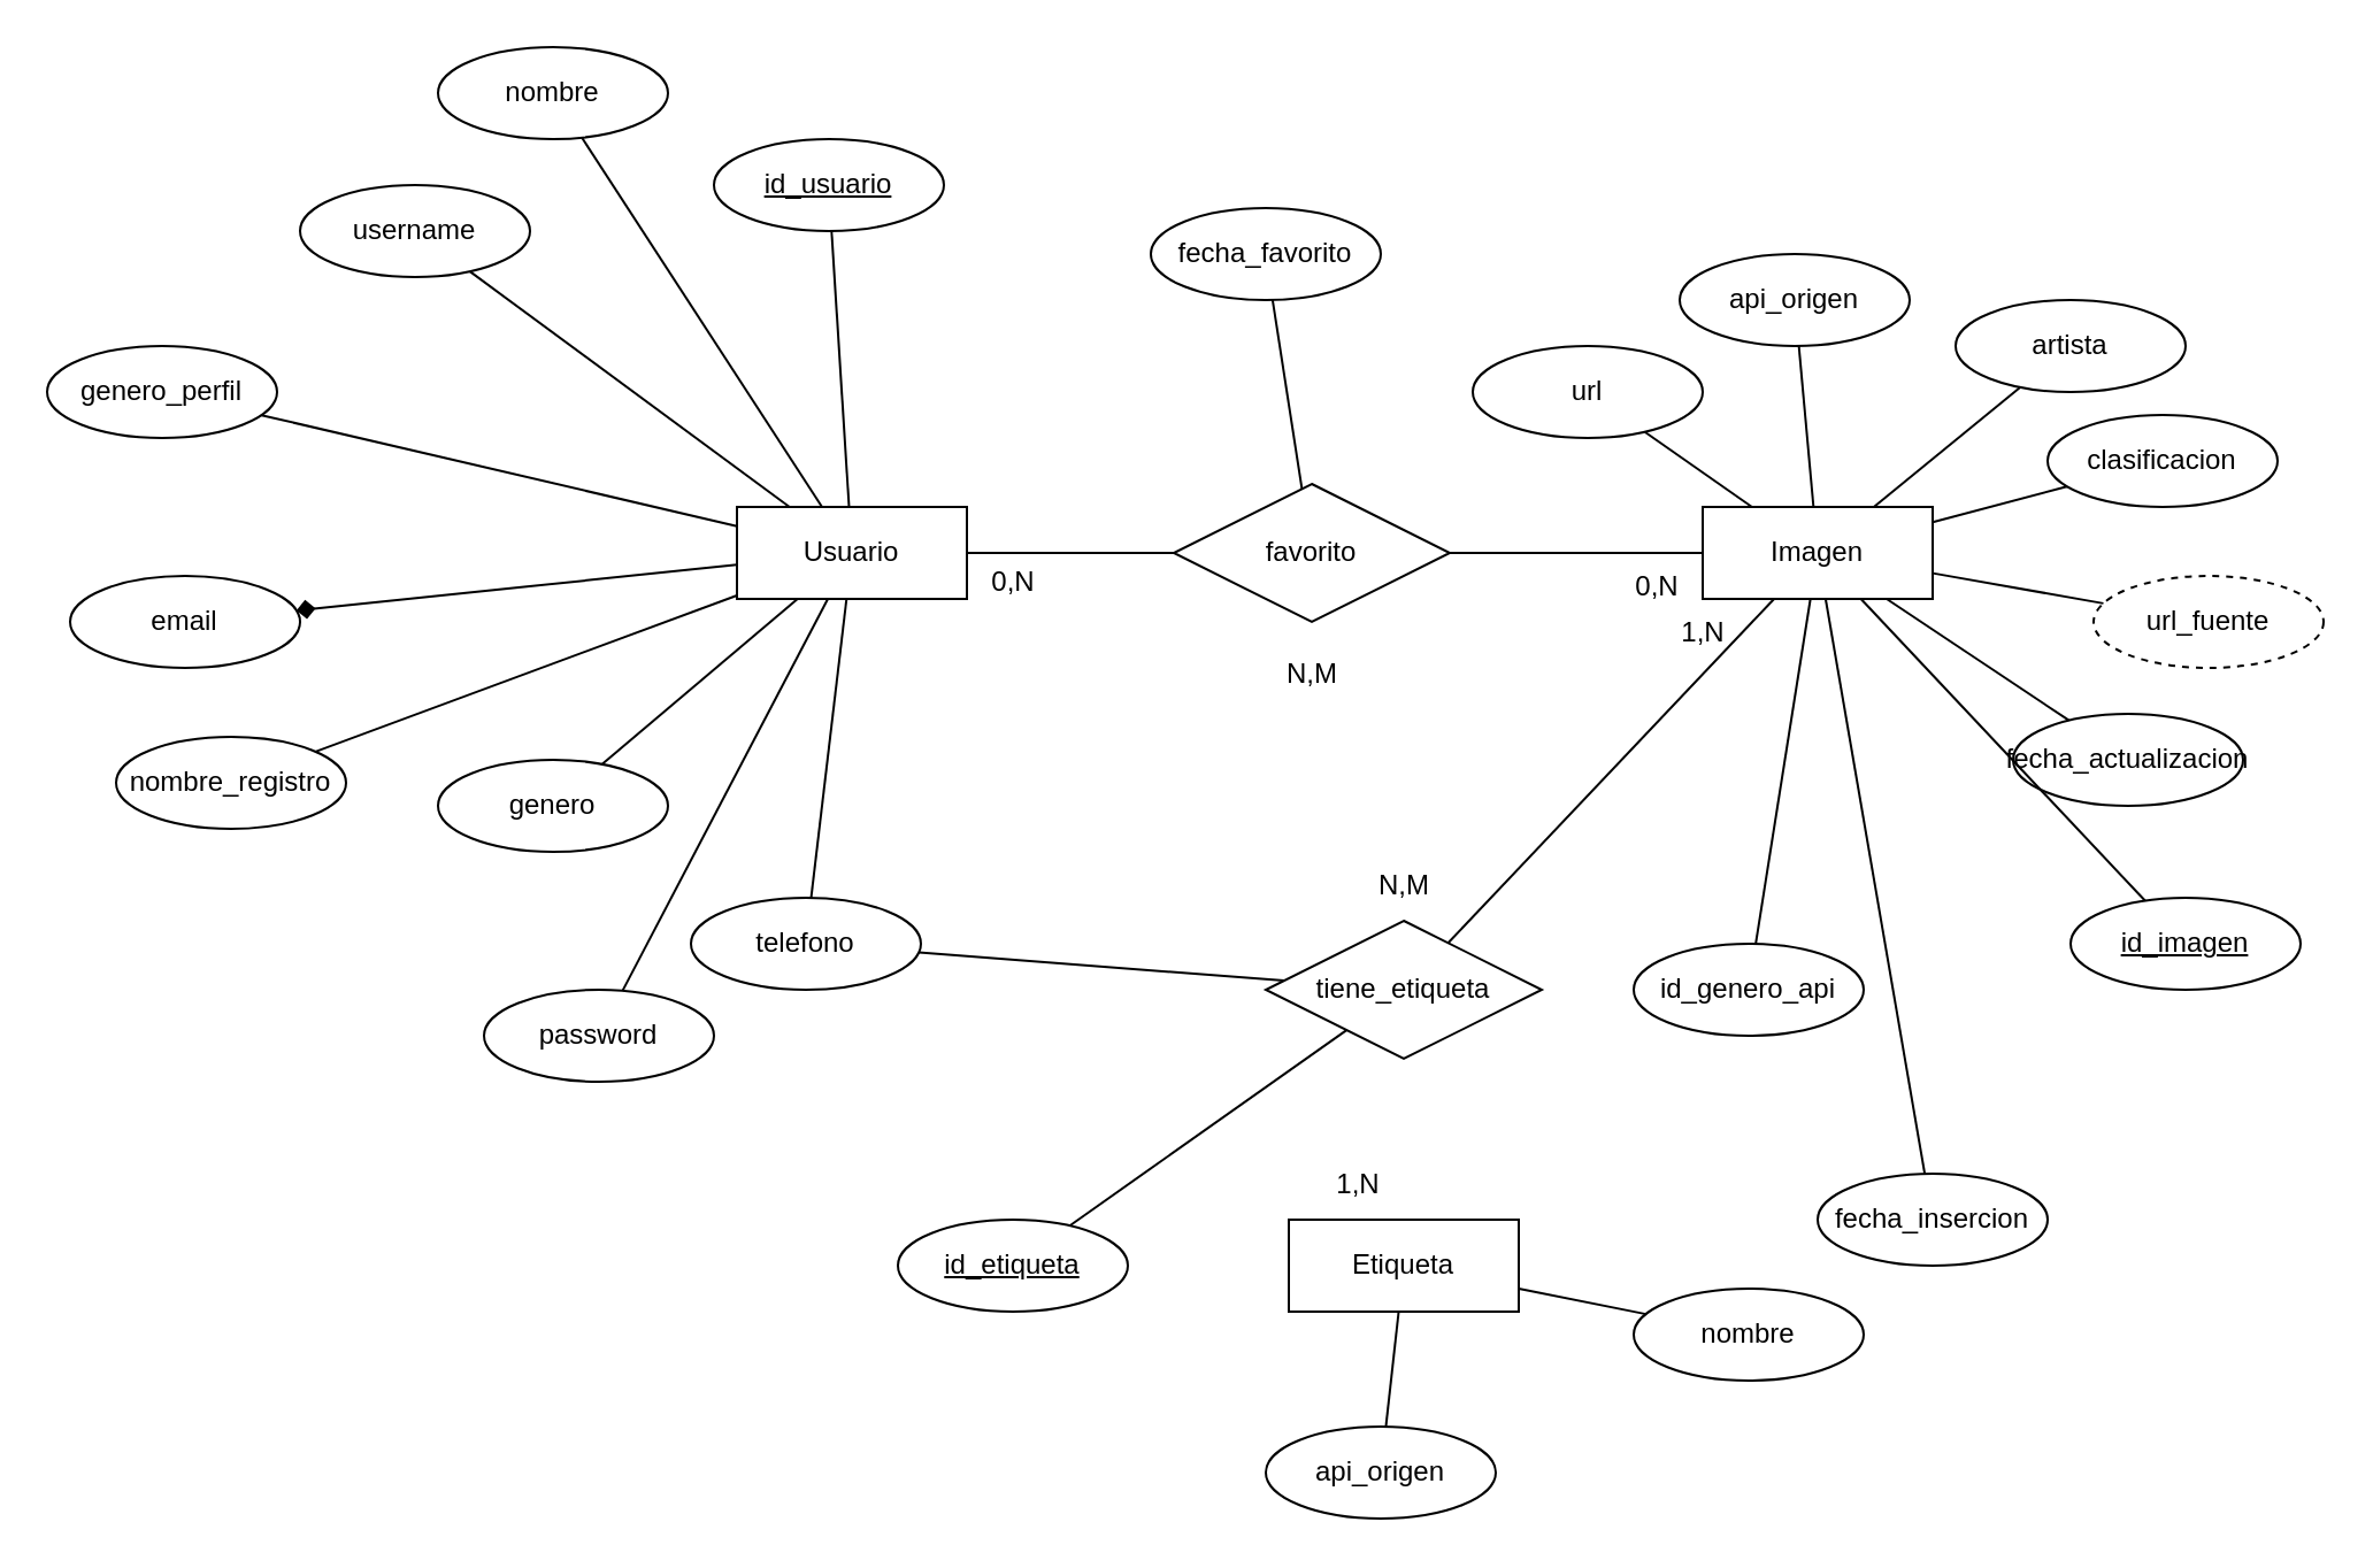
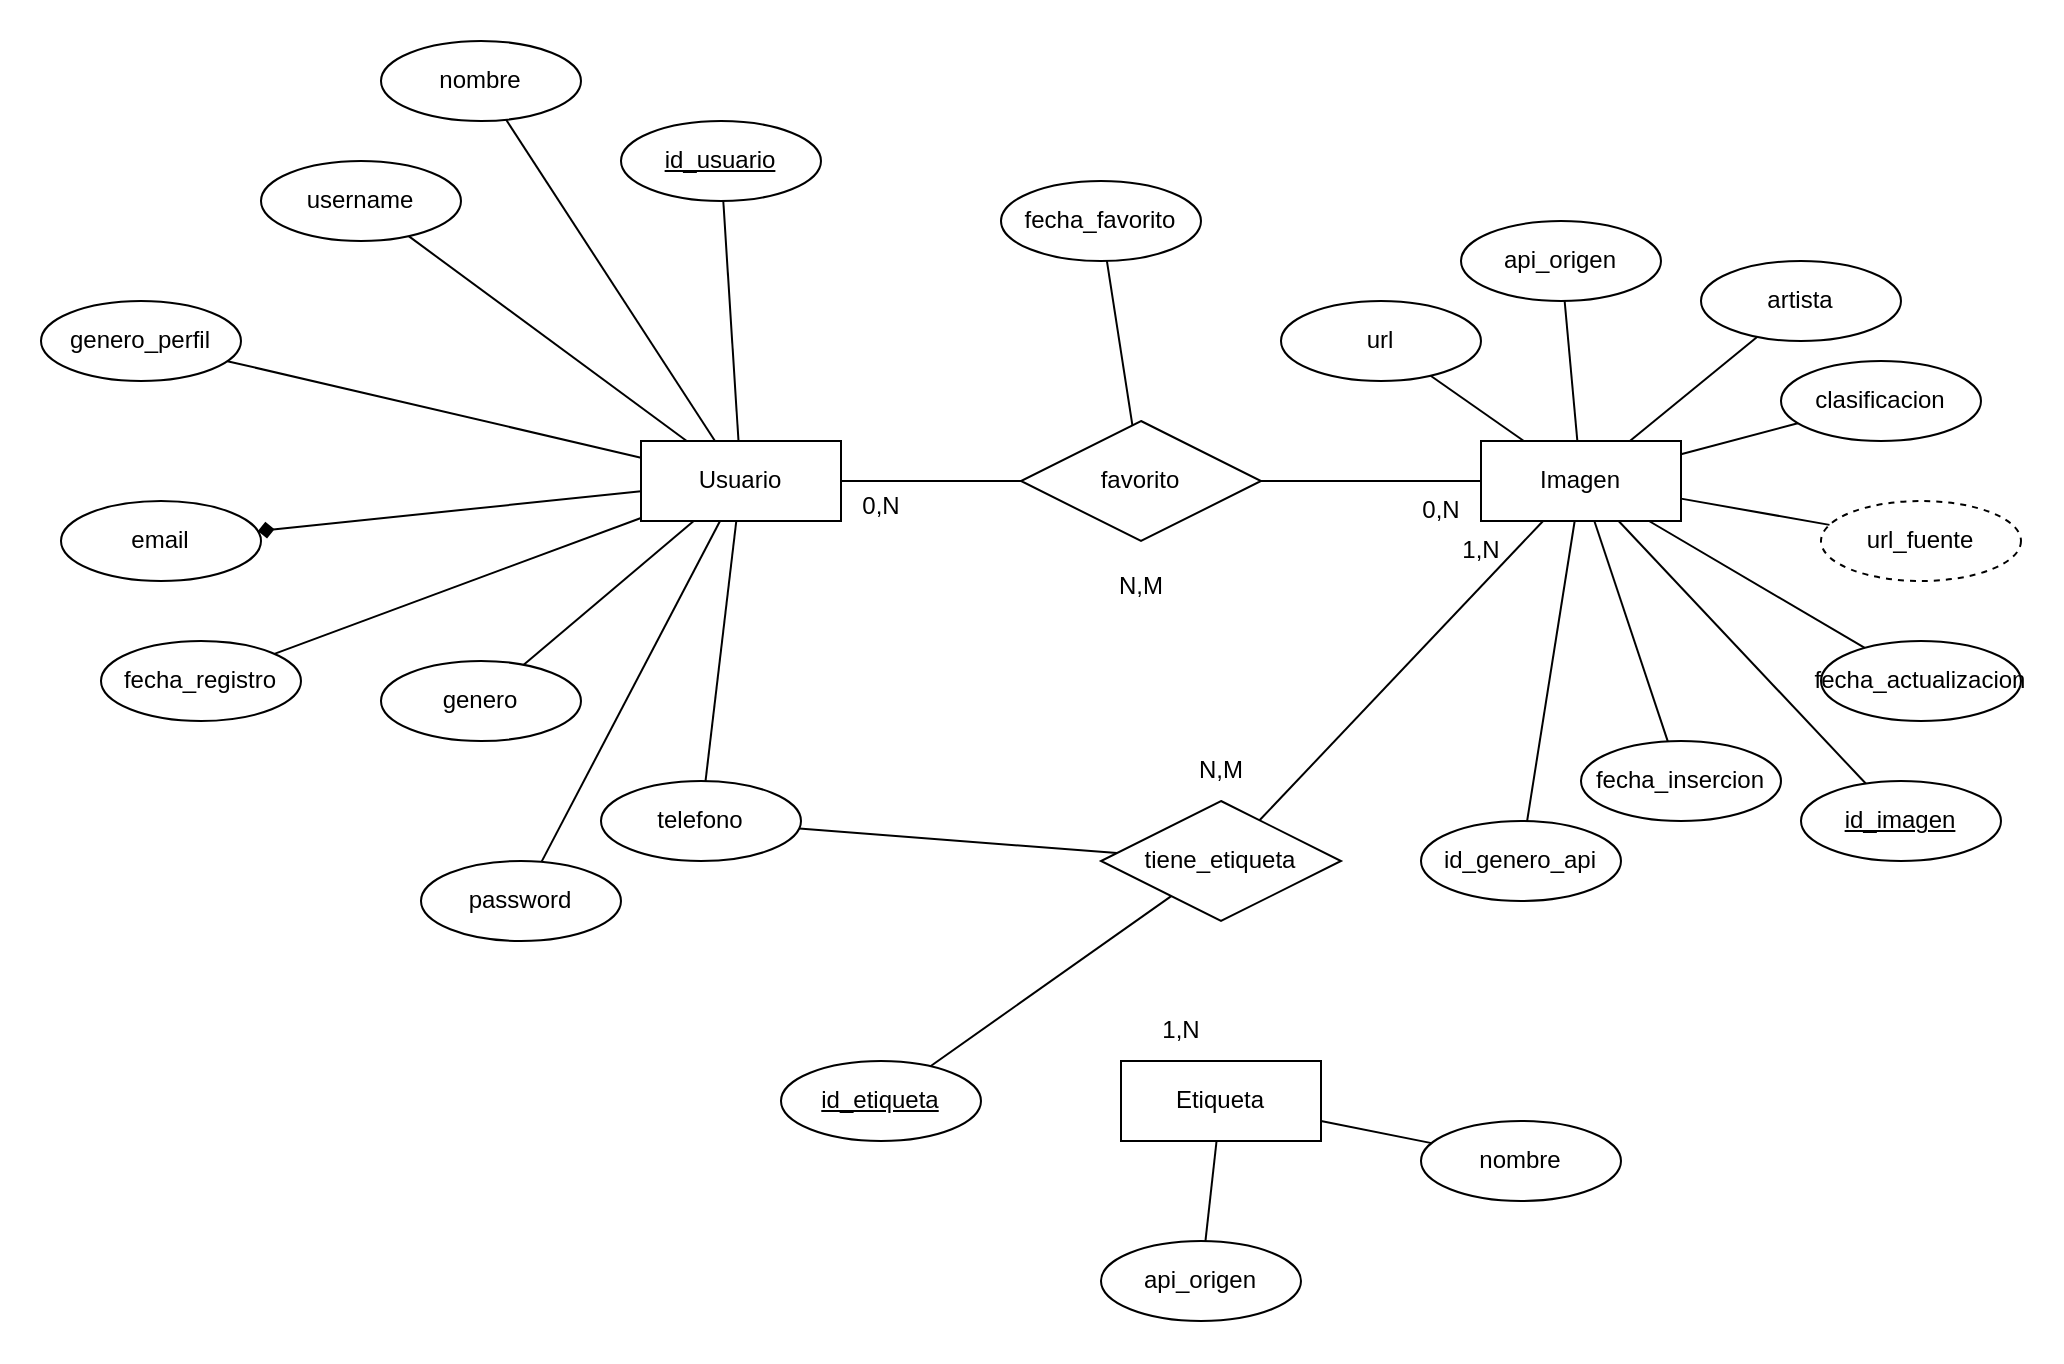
  <mxCell id="0" />
  <mxCell id="1" parent="0" />
  <mxCell id="2" value="Imagen" style="whiteSpace=wrap;html=1;align=center;" vertex="1" parent="1"><mxGeometry x="740" y="220" width="100" height="40" as="geometry" /></mxCell>
  <mxCell id="3" value="Usuario" style="whiteSpace=wrap;html=1;align=center;" vertex="1" parent="1"><mxGeometry x="320" y="220" width="100" height="40" as="geometry" /></mxCell>
  <mxCell id="4" value="Etiqueta" style="whiteSpace=wrap;html=1;align=center;" vertex="1" parent="1"><mxGeometry x="560" y="530" width="100" height="40" as="geometry" /></mxCell>
  <mxCell id="5" value="url" style="ellipse;whiteSpace=wrap;html=1;align=center;" vertex="1" parent="1"><mxGeometry x="640" y="150" width="100" height="40" as="geometry" /></mxCell>
  <mxCell id="6" value="id_imagen" style="ellipse;whiteSpace=wrap;html=1;align=center;fontStyle=4;" vertex="1" parent="1"><mxGeometry x="900" y="390" width="100" height="40" as="geometry" /></mxCell>
  <mxCell id="7" value="artista" style="ellipse;whiteSpace=wrap;html=1;align=center;" vertex="1" parent="1"><mxGeometry x="850" width="100" height="40" as="geometry" y="130" /></mxCell>
  <mxCell id="8" value="clasificacion" style="ellipse;whiteSpace=wrap;html=1;align=center;" vertex="1" parent="1"><mxGeometry x="890" y="180" width="100" height="40" as="geometry" /></mxCell>
  <mxCell id="9" value="url_fuente" style="ellipse;whiteSpace=wrap;html=1;align=center;dashed=1;" vertex="1" parent="1"><mxGeometry x="910" y="250" width="100" height="40" as="geometry" /></mxCell>
- <mxCell id="10" value="fecha_insercion" style="ellipse;whiteSpace=wrap;html=1;align=center;" vertex="1" parent="1"><mxGeometry x="790" y="510" width="100" height="40" as="geometry" /></mxCell>
- <mxCell id="11" value="fecha_actualizacion" style="ellipse;whiteSpace=wrap;html=1;align=center;" vertex="1" parent="1"><mxGeometry x="875" y="310" width="100" height="40" as="geometry" /></mxCell>
+ <mxCell id="10" value="fecha_insercion" style="ellipse;whiteSpace=wrap;html=1;align=center;" vertex="1" parent="1"><mxGeometry x="790" y="370" width="100" height="40" as="geometry" /></mxCell>
+ <mxCell id="11" value="fecha_actualizacion" style="ellipse;whiteSpace=wrap;html=1;align=center;" vertex="1" parent="1"><mxGeometry x="910" y="320" width="100" height="40" as="geometry" /></mxCell>
  <mxCell id="12" value="api_origen" style="ellipse;whiteSpace=wrap;html=1;align=center;" vertex="1" parent="1"><mxGeometry x="730" y="110" width="100" height="40" as="geometry" /></mxCell>
  <mxCell id="13" value="" style="endArrow=none;html=1;rounded=0;" edge="1" parent="1" source="2" target="12"><mxGeometry relative="1" as="geometry"><mxPoint x="290" y="550" as="sourcePoint" /><mxPoint x="450" y="550" as="targetPoint" /></mxGeometry></mxCell>
  <mxCell id="14" value="" style="endArrow=none;html=1;rounded=0;" edge="1" parent="1" source="2" target="5"><mxGeometry relative="1" as="geometry"><mxPoint x="300" y="560" as="sourcePoint" /><mxPoint x="460" y="560" as="targetPoint" /></mxGeometry></mxCell>
  <mxCell id="15" value="" style="endArrow=none;html=1;rounded=0;" edge="1" parent="1" source="2" target="7"><mxGeometry relative="1" as="geometry"><mxPoint x="310" y="570" as="sourcePoint" /><mxPoint x="470" y="570" as="targetPoint" /></mxGeometry></mxCell>
  <mxCell id="16" value="" style="endArrow=none;html=1;rounded=0;" edge="1" parent="1" source="2" target="8"><mxGeometry relative="1" as="geometry"><mxPoint x="320" y="580" as="sourcePoint" /><mxPoint x="480" y="580" as="targetPoint" /></mxGeometry></mxCell>
  <mxCell id="17" value="" style="endArrow=none;html=1;rounded=0;" edge="1" parent="1" source="2" target="9"><mxGeometry relative="1" as="geometry"><mxPoint x="330" y="590" as="sourcePoint" /><mxPoint x="490" y="590" as="targetPoint" /></mxGeometry></mxCell>
  <mxCell id="18" value="" style="endArrow=none;html=1;rounded=0;" edge="1" parent="1" source="2" target="6"><mxGeometry relative="1" as="geometry"><mxPoint x="340" y="600" as="sourcePoint" /><mxPoint x="500" y="600" as="targetPoint" /></mxGeometry></mxCell>
  <mxCell id="19" value="" style="endArrow=none;html=1;rounded=0;" edge="1" parent="1" source="2" target="11"><mxGeometry relative="1" as="geometry"><mxPoint x="350" y="610" as="sourcePoint" /><mxPoint x="510" y="610" as="targetPoint" /></mxGeometry></mxCell>
  <mxCell id="20" value="" style="endArrow=none;html=1;rounded=0;" edge="1" parent="1" source="2" target="10"><mxGeometry relative="1" as="geometry"><mxPoint x="360" y="620" as="sourcePoint" /><mxPoint x="520" y="620" as="targetPoint" /></mxGeometry></mxCell>
  <mxCell id="21" value="id_genero_api" style="ellipse;whiteSpace=wrap;html=1;align=center;" vertex="1" parent="1"><mxGeometry x="710" y="410" width="100" height="40" as="geometry" /></mxCell>
  <mxCell id="22" value="" style="endArrow=none;html=1;rounded=0;" edge="1" parent="1" source="21" target="2"><mxGeometry relative="1" as="geometry"><mxPoint x="540" y="540" as="sourcePoint" /><mxPoint x="700" y="540" as="targetPoint" /></mxGeometry></mxCell>
  <mxCell id="23" value="nombre" style="ellipse;whiteSpace=wrap;html=1;align=center;" vertex="1" parent="1"><mxGeometry x="710" y="560" width="100" height="40" as="geometry" /></mxCell>
  <mxCell id="24" value="id_etiqueta" style="ellipse;whiteSpace=wrap;html=1;align=center;fontStyle=4;" vertex="1" parent="1"><mxGeometry x="390" y="530" width="100" height="40" as="geometry" /></mxCell>
  <mxCell id="25" value="api_origen" style="ellipse;whiteSpace=wrap;html=1;align=center;" vertex="1" parent="1"><mxGeometry x="550" y="620" width="100" height="40" as="geometry" /></mxCell>
  <mxCell id="26" value="" style="endArrow=none;html=1;rounded=0;" edge="1" parent="1" source="24" target="45"><mxGeometry relative="1" as="geometry"><mxPoint x="290" y="550" as="sourcePoint" /><mxPoint x="450" y="550" as="targetPoint" /></mxGeometry></mxCell>
  <mxCell id="27" value="" style="endArrow=none;html=1;rounded=0;" edge="1" parent="1" source="4" target="23"><mxGeometry relative="1" as="geometry"><mxPoint x="300" y="560" as="sourcePoint" /><mxPoint x="460" y="560" as="targetPoint" /></mxGeometry></mxCell>
  <mxCell id="28" value="" style="endArrow=none;html=1;rounded=0;" edge="1" parent="1" source="4" target="25"><mxGeometry relative="1" as="geometry"><mxPoint x="310" y="570" as="sourcePoint" /><mxPoint x="470" y="570" as="targetPoint" /></mxGeometry></mxCell>
  <mxCell id="29" value="id_usuario" style="ellipse;whiteSpace=wrap;html=1;align=center;fontStyle=4;" vertex="1" parent="1"><mxGeometry x="310" y="60" width="100" height="40" as="geometry" /></mxCell>
  <mxCell id="30" value="username" style="ellipse;whiteSpace=wrap;html=1;align=center;" vertex="1" parent="1"><mxGeometry x="130" y="80" width="100" height="40" as="geometry" /></mxCell>
  <mxCell id="31" value="email" style="ellipse;whiteSpace=wrap;html=1;align=center;" vertex="1" parent="1"><mxGeometry x="30" y="250" width="100" height="40" as="geometry" /></mxCell>
  <mxCell id="32" value="password" style="ellipse;whiteSpace=wrap;html=1;align=center;" vertex="1" parent="1"><mxGeometry y="430" width="100" height="40" as="geometry" x="210" /></mxCell>
  <mxCell id="33" value="telefono" style="ellipse;whiteSpace=wrap;html=1;align=center;" vertex="1" parent="1"><mxGeometry x="300" y="390" width="100" height="40" as="geometry" /></mxCell>
  <mxCell id="34" value="genero" style="ellipse;whiteSpace=wrap;html=1;align=center;" vertex="1" parent="1"><mxGeometry x="190" y="330" width="100" height="40" as="geometry" /></mxCell>
- <mxCell id="35" value="nombre_registro" style="ellipse;whiteSpace=wrap;html=1;align=center;" vertex="1" parent="1"><mxGeometry x="50" y="320" width="100" height="40" as="geometry" /></mxCell>
+ <mxCell id="35" value="fecha_registro" style="ellipse;whiteSpace=wrap;html=1;align=center;" vertex="1" parent="1"><mxGeometry x="50" y="320" width="100" height="40" as="geometry" /></mxCell>
  <mxCell id="36" value="genero_perfil" style="ellipse;whiteSpace=wrap;html=1;align=center;" vertex="1" parent="1"><mxGeometry x="20" y="150" width="100" height="40" as="geometry" /></mxCell>
  <mxCell id="37" value="" style="endArrow=none;html=1;rounded=0;" edge="1" parent="1" source="3" target="32"><mxGeometry relative="1" as="geometry"><mxPoint x="240" y="660" as="sourcePoint" /><mxPoint x="400" y="660" as="targetPoint" /></mxGeometry></mxCell>
  <mxCell id="38" value="" style="endArrow=none;html=1;rounded=0;" edge="1" parent="1" source="3" target="34"><mxGeometry relative="1" as="geometry"><mxPoint x="250" y="670" as="sourcePoint" /><mxPoint x="410" y="670" as="targetPoint" /></mxGeometry></mxCell>
  <mxCell id="39" value="" style="endArrow=none;html=1;rounded=0;" edge="1" parent="1" source="33" target="3"><mxGeometry relative="1" as="geometry"><mxPoint x="260" y="680" as="sourcePoint" /><mxPoint x="420" y="680" as="targetPoint" /></mxGeometry></mxCell>
  <mxCell id="40" value="" style="endArrow=diamond;html=1;rounded=0;" edge="1" parent="1" source="3" target="31"><mxGeometry relative="1" as="geometry"><mxPoint x="110" y="700" as="sourcePoint" /><mxPoint x="270" y="700" as="targetPoint" /></mxGeometry></mxCell>
  <mxCell id="41" value="" style="endArrow=none;html=1;rounded=0;" edge="1" parent="1" source="3" target="30"><mxGeometry relative="1" as="geometry"><mxPoint x="120" y="710" as="sourcePoint" /><mxPoint x="280" y="710" as="targetPoint" /></mxGeometry></mxCell>
  <mxCell id="42" value="" style="endArrow=none;html=1;rounded=0;" edge="1" parent="1" source="3" target="35"><mxGeometry relative="1" as="geometry"><mxPoint x="290" y="710" as="sourcePoint" /><mxPoint x="450" y="710" as="targetPoint" /></mxGeometry></mxCell>
  <mxCell id="43" value="" style="endArrow=none;html=1;rounded=0;" edge="1" parent="1" source="3" target="36"><mxGeometry relative="1" as="geometry"><mxPoint x="140" y="730" as="sourcePoint" /><mxPoint x="300" y="730" as="targetPoint" /></mxGeometry></mxCell>
  <mxCell id="44" value="" style="endArrow=none;html=1;rounded=0;" edge="1" parent="1" source="29" target="3"><mxGeometry relative="1" as="geometry"><mxPoint x="361.143" y="99.995" as="sourcePoint" /><mxPoint x="310" y="740" as="targetPoint" /></mxGeometry></mxCell>
  <mxCell id="45" value="tiene_etiqueta" style="shape=rhombus;perimeter=rhombusPerimeter;whiteSpace=wrap;html=1;align=center;" vertex="1" parent="1"><mxGeometry x="550" y="400" width="120" height="60" as="geometry" /></mxCell>
  <mxCell id="46" value="" style="endArrow=none;html=1;rounded=0;" edge="1" parent="1" source="45" target="2"><mxGeometry relative="1" as="geometry"><mxPoint x="540" y="440" as="sourcePoint" /><mxPoint x="700" y="440" as="targetPoint" /></mxGeometry></mxCell>
  <mxCell id="47" value="" style="endArrow=none;html=1;rounded=0;" edge="1" parent="1" source="45" target="33"><mxGeometry relative="1" as="geometry"><mxPoint x="540" y="440" as="sourcePoint" /><mxPoint x="700" y="440" as="targetPoint" /></mxGeometry></mxCell>
  <mxCell id="48" value="favorito" style="shape=rhombus;perimeter=rhombusPerimeter;whiteSpace=wrap;html=1;align=center;" vertex="1" parent="1"><mxGeometry x="510" y="210" width="120" height="60" as="geometry" /></mxCell>
  <mxCell id="49" value="" style="endArrow=none;html=1;rounded=0;" edge="1" parent="1" source="3" target="48"><mxGeometry relative="1" as="geometry"><mxPoint x="540" y="440" as="sourcePoint" /><mxPoint x="700" y="440" as="targetPoint" /></mxGeometry></mxCell>
  <mxCell id="50" value="" style="endArrow=none;html=1;rounded=0;" edge="1" parent="1" source="48" target="2"><mxGeometry relative="1" as="geometry"><mxPoint x="550" y="450" as="sourcePoint" /><mxPoint x="710" y="450" as="targetPoint" /></mxGeometry></mxCell>
  <mxCell id="51" value="fecha_favorito" style="ellipse;whiteSpace=wrap;html=1;align=center;" vertex="1" parent="1"><mxGeometry x="500" y="90" width="100" height="40" as="geometry" /></mxCell>
  <mxCell id="52" value="0,N" style="text;html=1;align=center;verticalAlign=middle;resizable=0;points=[];autosize=1;strokeColor=none;fillColor=none;" vertex="1" parent="1"><mxGeometry x="700" y="240" width="40" height="30" as="geometry" /></mxCell>
  <mxCell id="53" value="0,N" style="text;html=1;align=center;verticalAlign=middle;resizable=0;points=[];autosize=1;strokeColor=none;fillColor=none;" vertex="1" parent="1"><mxGeometry x="420" y="238" width="40" height="30" as="geometry" /></mxCell>
  <mxCell id="54" value="N,M" style="text;html=1;align=center;verticalAlign=middle;resizable=0;points=[];autosize=1;strokeColor=none;fillColor=none;" vertex="1" parent="1"><mxGeometry x="545" y="278" width="50" height="30" as="geometry" /></mxCell>
  <mxCell id="55" value="1,N" style="text;html=1;align=center;verticalAlign=middle;resizable=0;points=[];autosize=1;strokeColor=none;fillColor=none;" vertex="1" parent="1"><mxGeometry x="570" y="500" width="40" height="30" as="geometry" /></mxCell>
  <mxCell id="56" value="1,N" style="text;html=1;align=center;verticalAlign=middle;resizable=0;points=[];autosize=1;strokeColor=none;fillColor=none;" vertex="1" parent="1"><mxGeometry x="720" y="260" width="40" height="30" as="geometry" /></mxCell>
  <mxCell id="57" value="N,M" style="text;html=1;align=center;verticalAlign=middle;resizable=0;points=[];autosize=1;strokeColor=none;fillColor=none;" vertex="1" parent="1"><mxGeometry x="585" y="370" width="50" height="30" as="geometry" /></mxCell>
  <mxCell id="58" value="" style="endArrow=none;html=1;rounded=0;" edge="1" parent="1" source="51" target="48"><mxGeometry relative="1" as="geometry"><mxPoint x="540" y="320" as="sourcePoint" /><mxPoint x="700" y="320" as="targetPoint" /></mxGeometry></mxCell>
  <mxCell id="59" value="nombre" style="ellipse;whiteSpace=wrap;html=1;align=center;" vertex="1" parent="1"><mxGeometry x="190" y="20" width="100" height="40" as="geometry" /></mxCell>
  <mxCell id="60" value="" style="endArrow=none;html=1;rounded=0;" edge="1" parent="1" source="3" target="59"><mxGeometry relative="1" as="geometry"><mxPoint x="353" y="230" as="sourcePoint" /><mxPoint x="214" y="128" as="targetPoint" /></mxGeometry></mxCell>
